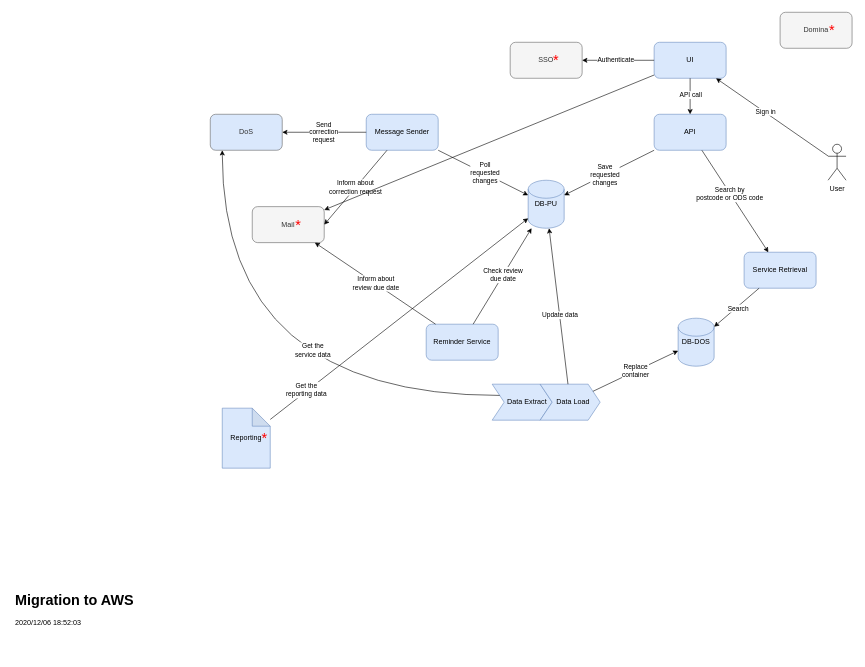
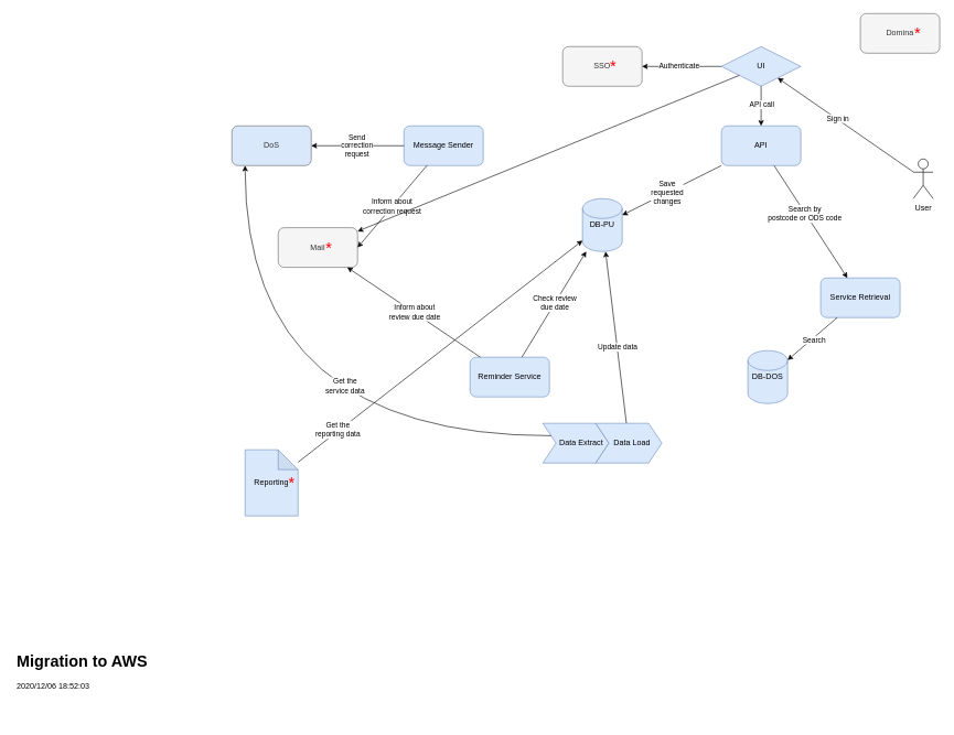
  <mxCell id="0" />
  <mxCell id="1" parent="0" />
- <mxCell id="2" value="UI" style="rounded=1;whiteSpace=wrap;html=1;fillColor=#dae8fc;strokeColor=#6c8ebf;" parent="1" vertex="1"><mxGeometry x="1090" y="70" width="120" height="60" as="geometry" /></mxCell>
+ <mxCell id="2" value="UI" style="rhombus;whiteSpace=wrap;html=1;fillColor=#dae8fc;strokeColor=#6c8ebf;" parent="1" vertex="1"><mxGeometry x="1090" y="70" width="120" height="60" as="geometry" /></mxCell>
  <mxCell id="3" value="API" style="rounded=1;whiteSpace=wrap;html=1;fillColor=#dae8fc;strokeColor=#6c8ebf;" parent="1" vertex="1"><mxGeometry x="1090" y="190" width="120" height="60" as="geometry" /></mxCell>
  <mxCell id="4" value="SSO" style="rounded=1;whiteSpace=wrap;html=1;fillColor=#f5f5f5;strokeColor=#666666;fontColor=#333333;" parent="1" vertex="1"><mxGeometry x="850" y="70" width="120" height="60" as="geometry" /></mxCell>
  <mxCell id="5" value="Service Retrieval" style="rounded=1;whiteSpace=wrap;html=1;fillColor=#dae8fc;strokeColor=#6c8ebf;" parent="1" vertex="1"><mxGeometry x="1240" y="420" width="120" height="60" as="geometry" /></mxCell>
  <mxCell id="6" value="Reminder Service" style="rounded=1;whiteSpace=wrap;html=1;fillColor=#dae8fc;strokeColor=#6c8ebf;" parent="1" vertex="1"><mxGeometry x="710" y="540" width="120" height="60" as="geometry" /></mxCell>
  <mxCell id="7" value="Message Sender" style="rounded=1;whiteSpace=wrap;html=1;fillColor=#dae8fc;strokeColor=#6c8ebf;" parent="1" vertex="1"><mxGeometry x="610" y="190" width="120" height="60" as="geometry" /></mxCell>
  <mxCell id="8" value="DoS" style="rounded=1;whiteSpace=wrap;html=1;fillColor=#dae8fc;strokeColor=#666666;fontColor=#333333;" parent="1" vertex="1"><mxGeometry x="350" y="190" width="120" height="60" as="geometry" /></mxCell>
  <mxCell id="9" value="Mail" style="rounded=1;whiteSpace=wrap;html=1;fillColor=#f5f5f5;strokeColor=#666666;fontColor=#333333;" parent="1" vertex="1"><mxGeometry x="420" y="344" width="120" height="60" as="geometry" /></mxCell>
  <mxCell id="10" value="DB-PU" style="shape=cylinder2;whiteSpace=wrap;html=1;boundedLbl=1;backgroundOutline=1;size=15;fillColor=#dae8fc;strokeColor=#6c8ebf;" parent="1" vertex="1"><mxGeometry x="880" y="300" width="60" height="80" as="geometry" /></mxCell>
  <mxCell id="11" value="DB-DOS" style="shape=cylinder2;whiteSpace=wrap;html=1;boundedLbl=1;backgroundOutline=1;size=15;fillColor=#dae8fc;strokeColor=#6c8ebf;" parent="1" vertex="1"><mxGeometry x="1130" y="530" width="60" height="80" as="geometry" /></mxCell>
  <mxCell id="12" value="User" style="shape=umlActor;verticalLabelPosition=bottom;verticalAlign=top;html=1;outlineConnect=0;" parent="1" vertex="1"><mxGeometry x="1380" y="240" width="30" height="60" as="geometry" /></mxCell>
  <mxCell id="13" value="&amp;nbsp; &amp;nbsp; &amp;nbsp;Data Extract" style="shape=step;perimeter=stepPerimeter;whiteSpace=wrap;html=1;fixedSize=1;fillColor=#dae8fc;strokeColor=#6c8ebf;" parent="1" vertex="1"><mxGeometry x="820" y="640" width="100" height="60" as="geometry" /></mxCell>
  <mxCell id="14" value="&amp;nbsp; &amp;nbsp;Data Load" style="shape=step;perimeter=stepPerimeter;whiteSpace=wrap;html=1;fixedSize=1;fillColor=#dae8fc;strokeColor=#6c8ebf;" parent="1" vertex="1"><mxGeometry x="900" y="640" width="100" height="60" as="geometry" /></mxCell>
  <mxCell id="15" value="" style="endArrow=classic;html=1;" parent="1" source="12" target="2" edge="1"><mxGeometry width="50" height="50" relative="1" as="geometry"><mxPoint x="1010" y="360" as="sourcePoint" /><mxPoint x="1060" y="310" as="targetPoint" /></mxGeometry></mxCell>
  <mxCell id="16" value="Sign in" style="edgeLabel;html=1;align=center;verticalAlign=middle;resizable=0;points=[];" parent="15" vertex="1" connectable="0"><mxGeometry x="0.125" y="-1" relative="1" as="geometry"><mxPoint as="offset" /></mxGeometry></mxCell>
  <mxCell id="17" value="" style="endArrow=classic;html=1;" parent="1" source="2" target="4" edge="1"><mxGeometry width="50" height="50" relative="1" as="geometry"><mxPoint x="1485" y="110" as="sourcePoint" /><mxPoint x="1220" y="110" as="targetPoint" /></mxGeometry></mxCell>
  <mxCell id="18" value="Authenticate" style="edgeLabel;html=1;align=center;verticalAlign=middle;resizable=0;points=[];" parent="17" vertex="1" connectable="0"><mxGeometry x="0.082" y="-2" relative="1" as="geometry"><mxPoint as="offset" /></mxGeometry></mxCell>
  <mxCell id="19" value="" style="endArrow=classic;html=1;" parent="1" source="2" target="3" edge="1"><mxGeometry width="50" height="50" relative="1" as="geometry"><mxPoint x="840" y="360" as="sourcePoint" /><mxPoint x="890" y="310" as="targetPoint" /></mxGeometry></mxCell>
  <mxCell id="20" value="API call" style="edgeLabel;html=1;align=center;verticalAlign=middle;resizable=0;points=[];" parent="19" vertex="1" connectable="0"><mxGeometry x="-0.113" relative="1" as="geometry"><mxPoint as="offset" /></mxGeometry></mxCell>
  <mxCell id="21" value="" style="endArrow=classic;html=1;" parent="1" source="3" target="10" edge="1"><mxGeometry width="50" height="50" relative="1" as="geometry"><mxPoint x="840" y="360" as="sourcePoint" /><mxPoint x="980" y="360" as="targetPoint" /></mxGeometry></mxCell>
  <mxCell id="22" value="Save&lt;br&gt;requested&lt;br&gt;changes" style="edgeLabel;html=1;align=center;verticalAlign=middle;resizable=0;points=[];" parent="21" vertex="1" connectable="0"><mxGeometry x="0.093" y="-1" relative="1" as="geometry"><mxPoint as="offset" /></mxGeometry></mxCell>
- <mxCell id="23" value="" style="endArrow=classic;html=1;" parent="1" source="7" target="10" edge="1"><mxGeometry width="50" height="50" relative="1" as="geometry"><mxPoint x="840" y="360" as="sourcePoint" /><mxPoint x="890" y="310" as="targetPoint" /></mxGeometry></mxCell>
- <mxCell id="24" value="Poll&lt;br&gt;requested&lt;br&gt;changes" style="edgeLabel;html=1;align=center;verticalAlign=middle;resizable=0;points=[];" parent="23" vertex="1" connectable="0"><mxGeometry x="0.03" y="1" relative="1" as="geometry"><mxPoint as="offset" /></mxGeometry></mxCell>
  <mxCell id="25" value="" style="endArrow=classic;html=1;" parent="1" source="7" target="8" edge="1"><mxGeometry width="50" height="50" relative="1" as="geometry"><mxPoint x="840" y="360" as="sourcePoint" /><mxPoint x="890" y="310" as="targetPoint" /></mxGeometry></mxCell>
  <mxCell id="26" value="Send&lt;br&gt;correction&lt;br&gt;request" style="edgeLabel;html=1;align=center;verticalAlign=middle;resizable=0;points=[];" parent="25" vertex="1" connectable="0"><mxGeometry x="0.032" y="-1" relative="1" as="geometry"><mxPoint as="offset" /></mxGeometry></mxCell>
  <mxCell id="27" value="" style="endArrow=classic;html=1;entryX=1;entryY=0.5;entryDx=0;entryDy=0;" parent="1" source="7" target="9" edge="1"><mxGeometry width="50" height="50" relative="1" as="geometry"><mxPoint x="840" y="360" as="sourcePoint" /><mxPoint x="890" y="310" as="targetPoint" /></mxGeometry></mxCell>
  <mxCell id="28" value="Inform about&lt;br&gt;correction request" style="edgeLabel;html=1;align=center;verticalAlign=middle;resizable=0;points=[];" parent="27" vertex="1" connectable="0"><mxGeometry x="-0.007" y="-1" relative="1" as="geometry"><mxPoint as="offset" /></mxGeometry></mxCell>
  <mxCell id="29" value="" style="endArrow=classic;html=1;" parent="1" source="6" target="10" edge="1"><mxGeometry width="50" height="50" relative="1" as="geometry"><mxPoint x="740" y="260" as="sourcePoint" /><mxPoint x="890" y="335" as="targetPoint" /></mxGeometry></mxCell>
  <mxCell id="30" value="Check review&lt;br&gt;due date" style="edgeLabel;html=1;align=center;verticalAlign=middle;resizable=0;points=[];" parent="29" vertex="1" connectable="0"><mxGeometry x="0.03" y="1" relative="1" as="geometry"><mxPoint as="offset" /></mxGeometry></mxCell>
  <mxCell id="31" value="" style="endArrow=classic;html=1;" parent="1" source="6" target="9" edge="1"><mxGeometry width="50" height="50" relative="1" as="geometry"><mxPoint x="642.5" y="260" as="sourcePoint" /><mxPoint x="480" y="390" as="targetPoint" /></mxGeometry></mxCell>
  <mxCell id="32" value="Inform about&lt;br&gt;review due date" style="edgeLabel;html=1;align=center;verticalAlign=middle;resizable=0;points=[];" parent="31" vertex="1" connectable="0"><mxGeometry x="-0.007" y="-1" relative="1" as="geometry"><mxPoint as="offset" /></mxGeometry></mxCell>
  <mxCell id="33" value="" style="endArrow=classic;html=1;" parent="1" source="3" target="5" edge="1"><mxGeometry width="50" height="50" relative="1" as="geometry"><mxPoint x="840" y="380" as="sourcePoint" /><mxPoint x="890" y="330" as="targetPoint" /></mxGeometry></mxCell>
  <mxCell id="34" value="Search by&lt;br&gt;postcode or ODS code" style="edgeLabel;html=1;align=center;verticalAlign=middle;resizable=0;points=[];" parent="33" vertex="1" connectable="0"><mxGeometry x="-0.156" y="-1" relative="1" as="geometry"><mxPoint as="offset" /></mxGeometry></mxCell>
  <mxCell id="35" value="" style="endArrow=classic;html=1;" parent="1" source="5" target="11" edge="1"><mxGeometry width="50" height="50" relative="1" as="geometry"><mxPoint x="1160" y="140" as="sourcePoint" /><mxPoint x="1160" y="200" as="targetPoint" /></mxGeometry></mxCell>
  <mxCell id="36" value="Search" style="edgeLabel;html=1;align=center;verticalAlign=middle;resizable=0;points=[];" parent="35" vertex="1" connectable="0"><mxGeometry x="-0.006" y="2" relative="1" as="geometry"><mxPoint as="offset" /></mxGeometry></mxCell>
  <mxCell id="37" value="" style="endArrow=classic;html=1;exitX=0;exitY=0.25;exitDx=0;exitDy=0;edgeStyle=orthogonalEdgeStyle;curved=1;" parent="1" source="13" target="8" edge="1"><mxGeometry width="50" height="50" relative="1" as="geometry"><mxPoint x="830" y="410" as="sourcePoint" /><mxPoint x="880" y="360" as="targetPoint" /><Array as="points"><mxPoint x="370" y="659" /></Array></mxGeometry></mxCell>
  <mxCell id="38" value="Get the&lt;br&gt;service data" style="edgeLabel;html=1;align=center;verticalAlign=middle;resizable=0;points=[];" parent="37" vertex="1" connectable="0"><mxGeometry x="-0.284" y="-75" relative="1" as="geometry"><mxPoint as="offset" /></mxGeometry></mxCell>
  <mxCell id="39" value="" style="endArrow=classic;html=1;" parent="1" source="14" target="10" edge="1"><mxGeometry width="50" height="50" relative="1" as="geometry"><mxPoint x="800" y="410" as="sourcePoint" /><mxPoint x="850" y="360" as="targetPoint" /></mxGeometry></mxCell>
  <mxCell id="40" value="Update data" style="edgeLabel;html=1;align=center;verticalAlign=middle;resizable=0;points=[];" parent="39" vertex="1" connectable="0"><mxGeometry x="-0.114" relative="1" as="geometry"><mxPoint as="offset" /></mxGeometry></mxCell>
- <mxCell id="41" value="Replace&lt;br&gt;container" style="endArrow=classic;html=1;" parent="1" source="14" target="11" edge="1"><mxGeometry width="50" height="50" relative="1" as="geometry"><mxPoint x="800" y="410" as="sourcePoint" /><mxPoint x="850" y="360" as="targetPoint" /></mxGeometry></mxCell>
  <mxCell id="42" value="Domina" style="rounded=1;whiteSpace=wrap;html=1;fillColor=#f5f5f5;strokeColor=#666666;fontColor=#333333;" parent="1" vertex="1"><mxGeometry x="1300" y="20" width="120" height="60" as="geometry" /></mxCell>
  <mxCell id="43" value="" style="endArrow=classic;html=1;" parent="1" source="2" target="9" edge="1"><mxGeometry width="50" height="50" relative="1" as="geometry"><mxPoint x="800" y="240" as="sourcePoint" /><mxPoint x="850" y="190" as="targetPoint" /></mxGeometry></mxCell>
  <mxCell id="44" value="Reporting" style="shape=note;whiteSpace=wrap;html=1;backgroundOutline=1;darkOpacity=0.05;fillColor=#dae8fc;strokeColor=#6c8ebf;" parent="1" vertex="1"><mxGeometry x="370" y="680" width="80" height="100" as="geometry" /></mxCell>
  <mxCell id="45" value="" style="endArrow=classic;html=1;" parent="1" source="44" target="10" edge="1"><mxGeometry width="50" height="50" relative="1" as="geometry"><mxPoint x="800" y="400" as="sourcePoint" /><mxPoint x="850" y="350" as="targetPoint" /></mxGeometry></mxCell>
  <mxCell id="46" value="Get the&lt;br&gt;reporting data" style="edgeLabel;html=1;align=center;verticalAlign=middle;resizable=0;points=[];" parent="45" vertex="1" connectable="0"><mxGeometry x="-0.719" y="2" relative="1" as="geometry"><mxPoint as="offset" /></mxGeometry></mxCell>
  <mxCell id="47" value="&lt;font style=&quot;font-size: 24px&quot;&gt;*&lt;/font&gt;" style="text;html=1;strokeColor=none;fillColor=none;align=left;verticalAlign=middle;whiteSpace=wrap;rounded=0;fontColor=#FF0000;fontSize=8;" parent="1" vertex="1"><mxGeometry x="434" y="725" width="20" height="10" as="geometry" /></mxCell>
  <mxCell id="48" value="&lt;font style=&quot;font-size: 24px&quot;&gt;*&lt;/font&gt;" style="text;html=1;strokeColor=none;fillColor=none;align=left;verticalAlign=middle;whiteSpace=wrap;rounded=0;fontColor=#FF0000;fontSize=8;" parent="1" vertex="1"><mxGeometry x="920" y="95" width="20" height="10" as="geometry" /></mxCell>
  <mxCell id="49" value="&lt;font style=&quot;font-size: 24px&quot;&gt;*&lt;/font&gt;" style="text;html=1;strokeColor=none;fillColor=none;align=left;verticalAlign=middle;whiteSpace=wrap;rounded=0;fontColor=#FF0000;fontSize=8;" parent="1" vertex="1"><mxGeometry x="490" y="370" width="20" height="10" as="geometry" /></mxCell>
  <mxCell id="50" value="&lt;font style=&quot;font-size: 24px&quot;&gt;*&lt;/font&gt;" style="text;html=1;strokeColor=none;fillColor=none;align=left;verticalAlign=middle;whiteSpace=wrap;rounded=0;fontColor=#FF0000;fontSize=8;" parent="1" vertex="1"><mxGeometry x="1380" y="45" width="20" height="10" as="geometry" /></mxCell>
  <mxCell id="51" value="&lt;h1&gt;Migration to AWS&lt;/h1&gt;&lt;p&gt;&lt;span&gt;2020/12/06 18:52:03&lt;/span&gt;&lt;br&gt;&lt;/p&gt;" style="text;html=1;strokeColor=none;fillColor=none;spacing=5;spacingTop=-20;whiteSpace=wrap;overflow=hidden;rounded=0;fontColor=#000000;align=left;" vertex="1" parent="1"><mxGeometry x="20" y="980" width="470" height="110" as="geometry" /></mxCell>
